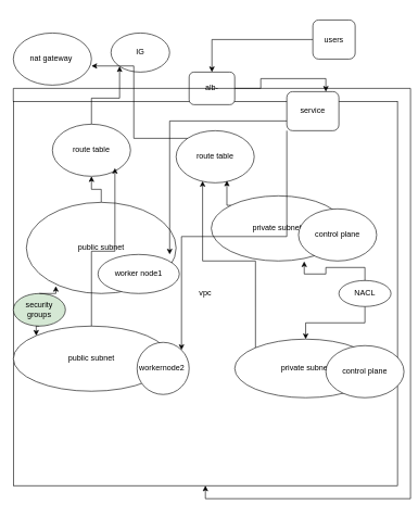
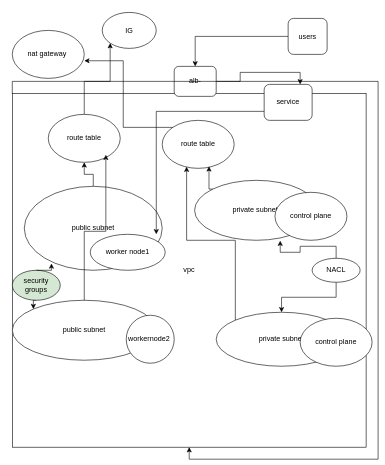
  <mxCell id="0" />
  <mxCell id="1" parent="0" />
  <mxCell id="2" value="vpc" style="whiteSpace=wrap;html=1;aspect=fixed;" vertex="1" parent="1"><mxGeometry x="20" y="155" width="590" height="590" as="geometry" /></mxCell>
  <mxCell id="3" style="edgeStyle=orthogonalEdgeStyle;rounded=0;orthogonalLoop=1;jettySize=auto;html=1;entryX=0.5;entryY=1;entryDx=0;entryDy=0;" edge="1" parent="1" source="4" target="17"><mxGeometry relative="1" as="geometry" /></mxCell>
  <mxCell id="4" value="public subnet" style="ellipse;whiteSpace=wrap;html=1;" vertex="1" parent="1"><mxGeometry x="40" y="310" width="230" height="140" as="geometry" /></mxCell>
  <mxCell id="5" value="private subnet&amp;nbsp;" style="ellipse;whiteSpace=wrap;html=1;" vertex="1" parent="1"><mxGeometry x="324" y="300" width="206" height="100" as="geometry" /></mxCell>
  <mxCell id="6" value="public subnet" style="ellipse;whiteSpace=wrap;html=1;" vertex="1" parent="1"><mxGeometry x="20" y="500" width="240" height="100" as="geometry" /></mxCell>
  <mxCell id="7" value="private subnet" style="ellipse;whiteSpace=wrap;html=1;" vertex="1" parent="1"><mxGeometry x="360" y="520" width="218" height="90" as="geometry" /></mxCell>
  <mxCell id="8" style="edgeStyle=orthogonalEdgeStyle;rounded=0;orthogonalLoop=1;jettySize=auto;html=1;" edge="1" parent="1" source="9" target="11"><mxGeometry relative="1" as="geometry" /></mxCell>
  <mxCell id="9" value="users" style="rounded=1;whiteSpace=wrap;html=1;" vertex="1" parent="1"><mxGeometry x="480" y="30" width="65" height="60" as="geometry" /></mxCell>
  <mxCell id="10" style="edgeStyle=orthogonalEdgeStyle;rounded=0;orthogonalLoop=1;jettySize=auto;html=1;entryX=0.75;entryY=0;entryDx=0;entryDy=0;" edge="1" parent="1" source="11" target="13"><mxGeometry relative="1" as="geometry" /></mxCell>
  <mxCell id="11" value="alb-" style="rounded=1;whiteSpace=wrap;html=1;" vertex="1" parent="1"><mxGeometry x="290" y="110" width="70" height="50" as="geometry" /></mxCell>
- <mxCell id="12" style="edgeStyle=orthogonalEdgeStyle;rounded=0;orthogonalLoop=1;jettySize=auto;html=1;exitX=0;exitY=1;exitDx=0;exitDy=0;entryX=1;entryY=0;entryDx=0;entryDy=0;" edge="1" parent="1" source="13" target="26"><mxGeometry relative="1" as="geometry" /></mxCell>
  <mxCell id="13" value="service" style="rounded=1;whiteSpace=wrap;html=1;" vertex="1" parent="1"><mxGeometry x="440" y="140" width="80" height="60" as="geometry" /></mxCell>
  <mxCell id="14" style="edgeStyle=orthogonalEdgeStyle;rounded=0;orthogonalLoop=1;jettySize=auto;html=1;exitX=0;exitY=0;exitDx=0;exitDy=0;" edge="1" parent="1" source="2" target="2"><mxGeometry relative="1" as="geometry" /></mxCell>
- <mxCell id="15" value="IG" style="ellipse;whiteSpace=wrap;html=1;" vertex="1" parent="1"><mxGeometry x="170" y="50" width="90" height="60" as="geometry" /></mxCell>
+ <mxCell id="15" value="IG" style="ellipse;whiteSpace=wrap;html=1;" vertex="1" parent="1"><mxGeometry x="170" y="20" width="90" height="60" as="geometry" /></mxCell>
  <mxCell id="16" style="edgeStyle=orthogonalEdgeStyle;rounded=0;orthogonalLoop=1;jettySize=auto;html=1;exitX=0.5;exitY=0;exitDx=0;exitDy=0;entryX=0;entryY=1;entryDx=0;entryDy=0;" edge="1" parent="1" source="17" target="15"><mxGeometry relative="1" as="geometry" /></mxCell>
  <mxCell id="17" value="route table" style="ellipse;whiteSpace=wrap;html=1;" vertex="1" parent="1"><mxGeometry x="80" y="190" width="120" height="80" as="geometry" /></mxCell>
  <mxCell id="18" style="edgeStyle=orthogonalEdgeStyle;rounded=0;orthogonalLoop=1;jettySize=auto;html=1;exitX=0.5;exitY=0;exitDx=0;exitDy=0;entryX=0.8;entryY=0.842;entryDx=0;entryDy=0;entryPerimeter=0;" edge="1" parent="1" source="6" target="17"><mxGeometry relative="1" as="geometry" /></mxCell>
  <mxCell id="19" style="edgeStyle=orthogonalEdgeStyle;rounded=0;orthogonalLoop=1;jettySize=auto;html=1;exitX=0.5;exitY=1;exitDx=0;exitDy=0;entryX=0;entryY=0;entryDx=0;entryDy=0;" edge="1" parent="1" source="20" target="6"><mxGeometry relative="1" as="geometry" /></mxCell>
  <mxCell id="20" value="security groups" style="ellipse;whiteSpace=wrap;html=1;fillColor=#d5e8d4;" vertex="1" parent="1"><mxGeometry x="20" y="450" width="80" height="50" as="geometry" /></mxCell>
  <mxCell id="21" style="edgeStyle=orthogonalEdgeStyle;rounded=0;orthogonalLoop=1;jettySize=auto;html=1;exitX=0.5;exitY=0;exitDx=0;exitDy=0;entryX=0.197;entryY=0.919;entryDx=0;entryDy=0;entryPerimeter=0;" edge="1" parent="1" source="20" target="4"><mxGeometry relative="1" as="geometry" /></mxCell>
  <mxCell id="22" style="edgeStyle=orthogonalEdgeStyle;rounded=0;orthogonalLoop=1;jettySize=auto;html=1;" edge="1" parent="1" source="23" target="7"><mxGeometry relative="1" as="geometry" /></mxCell>
  <mxCell id="23" value="NACL" style="ellipse;whiteSpace=wrap;html=1;" vertex="1" parent="1"><mxGeometry x="520" y="430" width="80" height="40" as="geometry" /></mxCell>
  <mxCell id="24" style="edgeStyle=orthogonalEdgeStyle;rounded=0;orthogonalLoop=1;jettySize=auto;html=1;entryX=0.693;entryY=1.007;entryDx=0;entryDy=0;entryPerimeter=0;" edge="1" parent="1" source="23" target="5"><mxGeometry relative="1" as="geometry" /></mxCell>
  <mxCell id="25" value="worker node1" style="ellipse;whiteSpace=wrap;html=1;" vertex="1" parent="1"><mxGeometry x="150" y="390" width="125" height="60" as="geometry" /></mxCell>
  <mxCell id="26" value="workernode2&amp;nbsp;" style="ellipse;whiteSpace=wrap;html=1;" vertex="1" parent="1"><mxGeometry x="210" y="525" width="80" height="80" as="geometry" /></mxCell>
  <mxCell id="27" value="control plane" style="ellipse;whiteSpace=wrap;html=1;" vertex="1" parent="1"><mxGeometry x="458" y="320" width="120" height="80" as="geometry" /></mxCell>
  <mxCell id="28" value="control plane" style="ellipse;whiteSpace=wrap;html=1;" vertex="1" parent="1"><mxGeometry x="500" y="530" width="120" height="80" as="geometry" /></mxCell>
  <mxCell id="29" value="route table" style="ellipse;whiteSpace=wrap;html=1;" vertex="1" parent="1"><mxGeometry x="270" y="200" width="120" height="80" as="geometry" /></mxCell>
  <mxCell id="30" style="edgeStyle=orthogonalEdgeStyle;rounded=0;orthogonalLoop=1;jettySize=auto;html=1;exitX=0;exitY=0;exitDx=0;exitDy=0;entryX=0.65;entryY=0.958;entryDx=0;entryDy=0;entryPerimeter=0;" edge="1" parent="1" source="5" target="29"><mxGeometry relative="1" as="geometry" /></mxCell>
  <mxCell id="31" style="edgeStyle=orthogonalEdgeStyle;rounded=0;orthogonalLoop=1;jettySize=auto;html=1;exitX=0;exitY=0;exitDx=0;exitDy=0;entryX=0.339;entryY=0.967;entryDx=0;entryDy=0;entryPerimeter=0;" edge="1" parent="1" source="7" target="29"><mxGeometry relative="1" as="geometry" /></mxCell>
  <mxCell id="32" value="nat gateway&amp;nbsp;" style="ellipse;whiteSpace=wrap;html=1;" vertex="1" parent="1"><mxGeometry x="20" y="50" width="120" height="80" as="geometry" /></mxCell>
  <mxCell id="33" style="edgeStyle=orthogonalEdgeStyle;rounded=0;orthogonalLoop=1;jettySize=auto;html=1;exitX=0;exitY=0;exitDx=0;exitDy=0;entryX=1;entryY=0.633;entryDx=0;entryDy=0;entryPerimeter=0;" edge="1" parent="1" source="29" target="32"><mxGeometry relative="1" as="geometry" /></mxCell>
  <mxCell id="34" style="edgeStyle=orthogonalEdgeStyle;rounded=0;orthogonalLoop=1;jettySize=auto;html=1;exitX=0;exitY=0.75;exitDx=0;exitDy=0;entryX=0.957;entryY=0.571;entryDx=0;entryDy=0;entryPerimeter=0;" edge="1" parent="1" source="13" target="4"><mxGeometry relative="1" as="geometry" /></mxCell>
